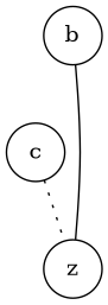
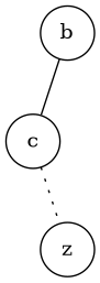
  graph {
    node [shape=circle]
    b
    c
    z
-   b -- z
+   b -- c
    c -- z [style=dotted]
  }
